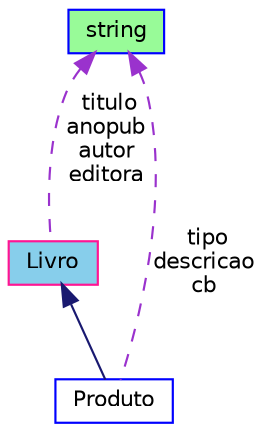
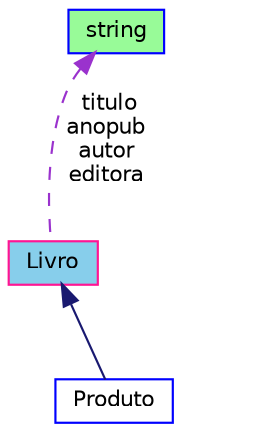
  digraph {
    node [color=blue fontname=Helvetica fontsize=10 shape=record style=filled]
    edge [color=darkorchid3 dir=back fontname=Helvetica fontsize=10 labelfontname=Helvetica labelfontsize=10 style=dashed]
    n1 [color=deeppink fillcolor=skyblue fontcolor=black height=0.2 label=Livro width=0.4]
    n2 [fillcolor=white height=0.2 label=Produto width=0.4]
    n3 [fillcolor=palegreen height=0.2 label=string width=0.4]
    n1 -> n2 [color=midnightblue style=solid]
    n3 -> n1 [label=" titulo\nanopub\nautor\neditora"]
-   n3 -> n2 [label=" tipo\ndescricao\ncb"]
  }
